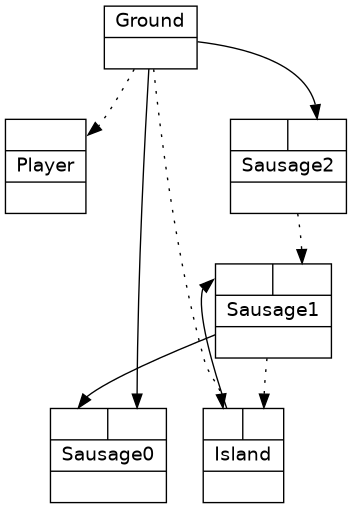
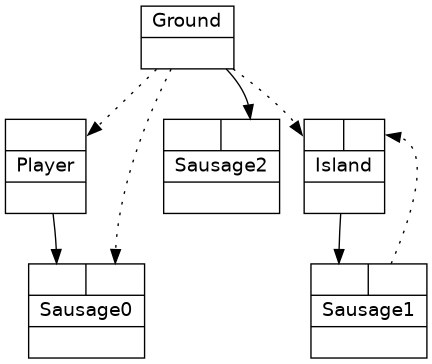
  digraph {
    fontname="DejaVu Sans"
    node [fontname="DejaVu Sans" shape=record]
    edge [fontname="DejaVu Sans" headport=GroundP style=dotted]
    n1 [label="{{<GroundP>}|{Player}|<PlayerOUT>}"]
    n2 [label="{{<Player>|<GroundP>}|{Sausage0}|<Sausage0OUT>}"]
    n3 [label="{{Ground}|<GroundOUT>}"]
    n4 [label="{{<Sausage0>|<GroundP>}|{Sausage2}|<Sausage2OUT>}"]
    n5 [label="{{<Sausage0P>|<Sausage1P>}|{Island}|<IslandOUT>}"]
    n6 [label="{{<Island>|<Sausage2P>}|{Sausage1}|<Sausage1OUT>}"]
-   n6 -> n2 [headport=Player style=""]
+   n1 -> n2 [headport=Player style=""]
    n3 -> n1
-   n3 -> n2 [style=solid]
+   n3 -> n2
    n3 -> n4 [style=solid]
    n3 -> n5 [headport=Sausage0P]
-   n4 -> n6 [headport=Sausage2P]
    n5 -> n6 [headport=Island style=""]
    n6 -> n5 [headport=Sausage1P]
  }
